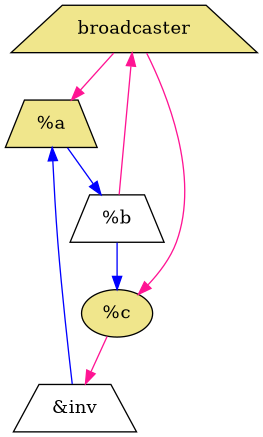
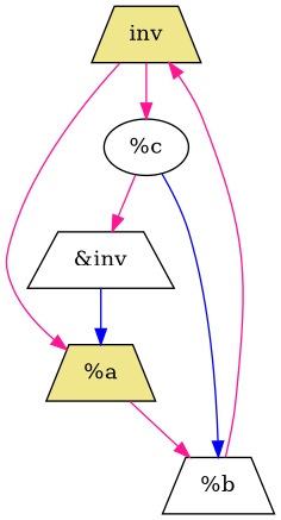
  strict digraph {
    node [fillcolor=white shape=trapezium style=filled]
    edge [color=deeppink]
-   n1 [fillcolor=khaki label=broadcaster]
+   n1 [fillcolor=khaki label=inv]
    n2 [fillcolor=khaki label="%a"]
-   n3 [fillcolor=khaki label="%c" shape=ellipse]
+   n3 [label="%c" shape=ellipse]
    n4 [label="%b"]
    n5 [label="&inv"]
    n1 -> n2
    n1 -> n3
-   n2 -> n4 [color=blue]
+   n2 -> n4
    n3 -> n5
    n4 -> n1
-   n4 -> n3 [color=blue]
+   n3 -> n4 [color=blue]
    n5 -> n2 [color=blue]
  }
